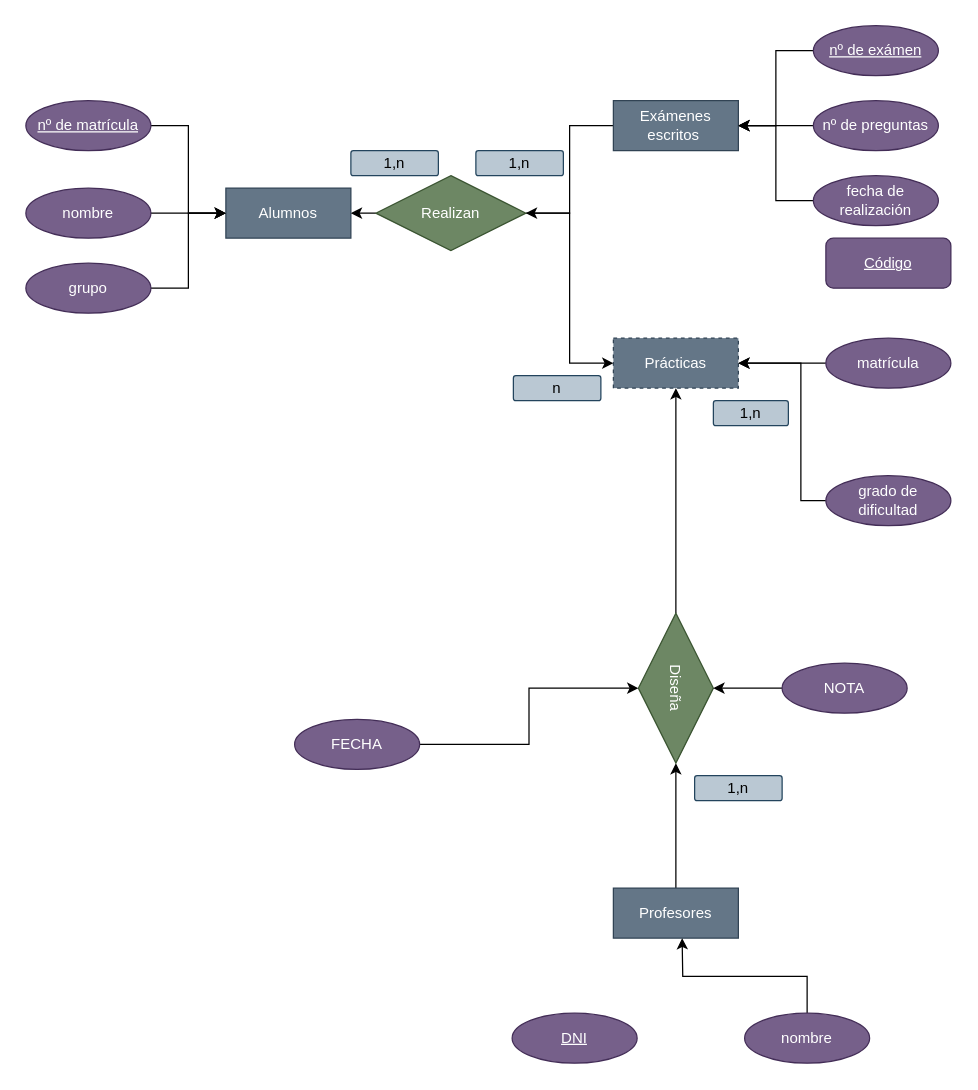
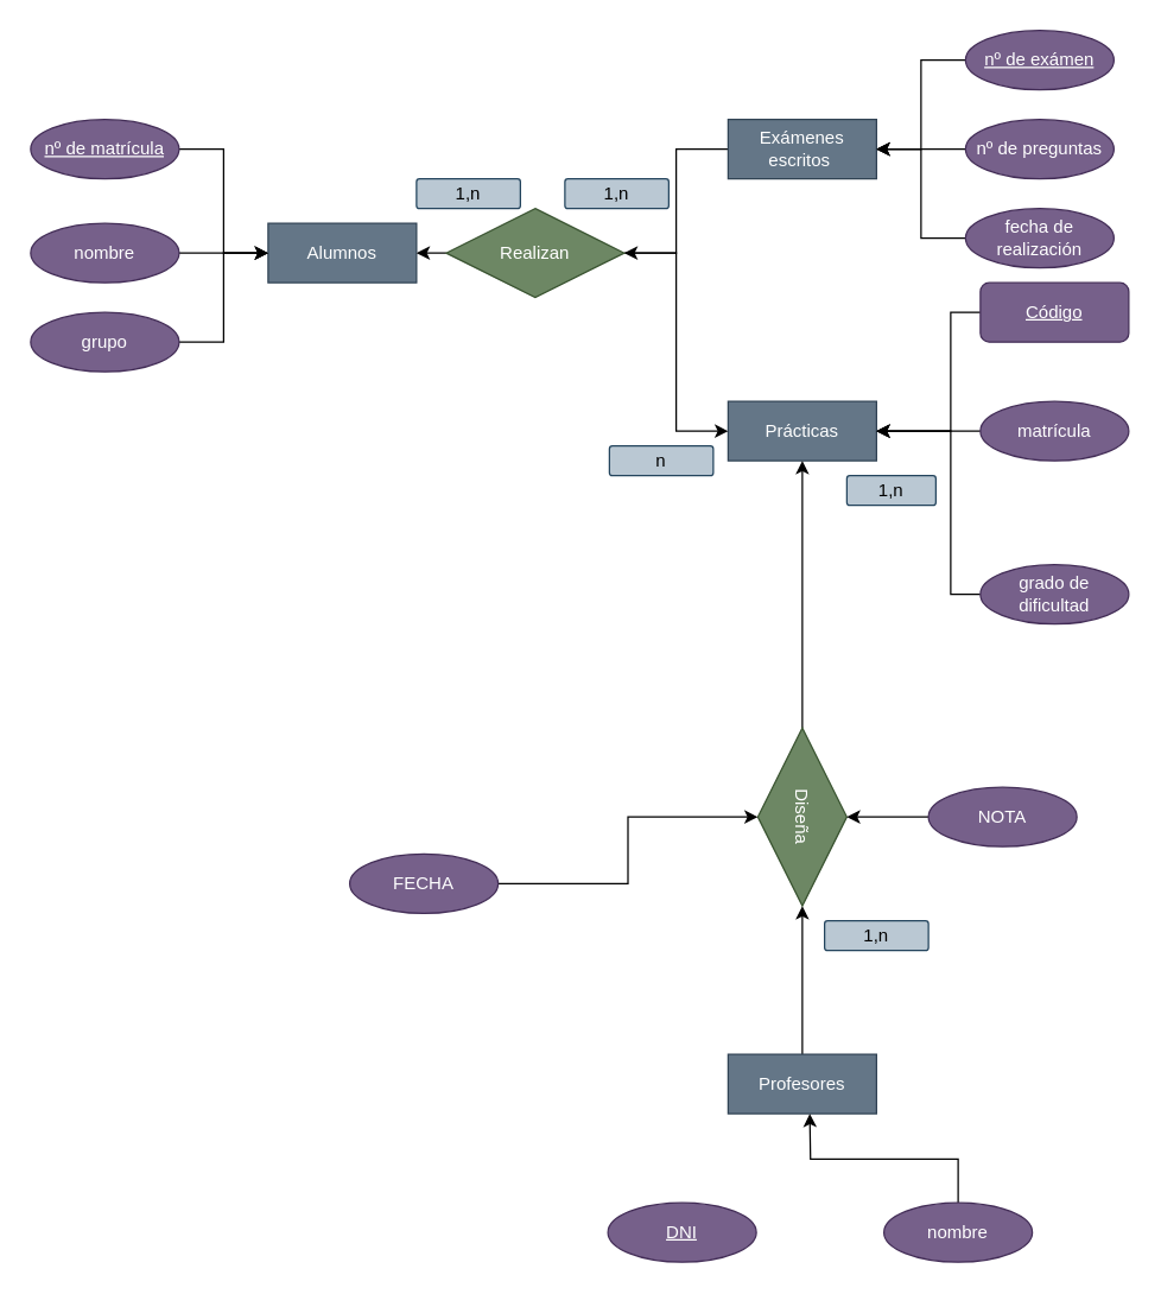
  <mxCell id="0" />
  <mxCell id="1" parent="0" />
  <mxCell id="2" value="Alumnos" style="whiteSpace=wrap;html=1;align=center;fillColor=#647687;fontColor=#ffffff;strokeColor=#314354;" parent="1" vertex="1"><mxGeometry x="180" y="150" width="100" height="40" as="geometry" /></mxCell>
  <mxCell id="3" style="edgeStyle=orthogonalEdgeStyle;rounded=0;orthogonalLoop=1;jettySize=auto;html=1;exitX=0;exitY=0.5;exitDx=0;exitDy=0;entryX=1;entryY=0.5;entryDx=0;entryDy=0;" parent="1" source="4" target="6" edge="1"><mxGeometry relative="1" as="geometry" /></mxCell>
  <mxCell id="4" value="nº de exámen" style="ellipse;whiteSpace=wrap;html=1;align=center;fontStyle=4;fillColor=#76608a;fontColor=#ffffff;strokeColor=#432D57;" parent="1" vertex="1"><mxGeometry x="650" y="20" width="100" height="40" as="geometry" /></mxCell>
  <mxCell id="5" style="edgeStyle=orthogonalEdgeStyle;rounded=0;orthogonalLoop=1;jettySize=auto;html=1;exitX=0;exitY=0.5;exitDx=0;exitDy=0;entryX=1;entryY=0.5;entryDx=0;entryDy=0;" parent="1" source="6" target="22" edge="1"><mxGeometry relative="1" as="geometry" /></mxCell>
  <mxCell id="6" value="Exámenes escritos&amp;nbsp;" style="whiteSpace=wrap;html=1;align=center;fillColor=#647687;fontColor=#ffffff;strokeColor=#314354;" parent="1" vertex="1"><mxGeometry x="490" y="80" width="100" height="40" as="geometry" /></mxCell>
- <mxCell id="7" value="Prácticas" style="whiteSpace=wrap;html=1;align=center;fillColor=#647687;fontColor=#ffffff;strokeColor=#314354;dashed=1;" parent="1" vertex="1"><mxGeometry x="490" y="270" width="100" height="40" as="geometry" /></mxCell>
+ <mxCell id="7" value="Prácticas" style="whiteSpace=wrap;html=1;align=center;fillColor=#647687;fontColor=#ffffff;strokeColor=#314354;" parent="1" vertex="1"><mxGeometry x="490" y="270" width="100" height="40" as="geometry" /></mxCell>
  <mxCell id="8" style="edgeStyle=orthogonalEdgeStyle;rounded=0;orthogonalLoop=1;jettySize=auto;html=1;exitX=1;exitY=0.5;exitDx=0;exitDy=0;entryX=0;entryY=0.5;entryDx=0;entryDy=0;" parent="1" source="9" target="2" edge="1"><mxGeometry relative="1" as="geometry" /></mxCell>
  <mxCell id="9" value="nº de matrícula" style="ellipse;whiteSpace=wrap;html=1;align=center;fontStyle=4;fillColor=#76608a;fontColor=#ffffff;strokeColor=#432D57;" parent="1" vertex="1"><mxGeometry x="20" y="80" width="100" height="40" as="geometry" /></mxCell>
+ <mxCell id="10" style="edgeStyle=orthogonalEdgeStyle;rounded=0;orthogonalLoop=1;jettySize=auto;html=1;exitX=0;exitY=0.5;exitDx=0;exitDy=0;entryX=1;entryY=0.5;entryDx=0;entryDy=0;" parent="1" source="11" target="7" edge="1"><mxGeometry relative="1" as="geometry"><Array as="points"><mxPoint x="640" y="210" /><mxPoint x="640" y="290" /></Array></mxGeometry></mxCell>
  <mxCell id="11" value="Código" style="whiteSpace=wrap;html=1;align=center;fontStyle=4;fillColor=#76608a;fontColor=#ffffff;strokeColor=#432D57;rounded=1;" parent="1" vertex="1"><mxGeometry x="660" y="190" width="100" height="40" as="geometry" /></mxCell>
  <mxCell id="12" style="edgeStyle=orthogonalEdgeStyle;rounded=0;orthogonalLoop=1;jettySize=auto;html=1;exitX=1;exitY=0.5;exitDx=0;exitDy=0;entryX=0;entryY=0.5;entryDx=0;entryDy=0;" parent="1" source="13" target="2" edge="1"><mxGeometry relative="1" as="geometry" /></mxCell>
  <mxCell id="13" value="nombre" style="ellipse;whiteSpace=wrap;html=1;align=center;fillColor=#76608a;fontColor=#ffffff;strokeColor=#432D57;" parent="1" vertex="1"><mxGeometry x="20" y="150" width="100" height="40" as="geometry" /></mxCell>
  <mxCell id="14" style="edgeStyle=orthogonalEdgeStyle;rounded=0;orthogonalLoop=1;jettySize=auto;html=1;exitX=1;exitY=0.5;exitDx=0;exitDy=0;entryX=0;entryY=0.5;entryDx=0;entryDy=0;" parent="1" source="15" target="2" edge="1"><mxGeometry relative="1" as="geometry" /></mxCell>
  <mxCell id="15" value="grupo" style="ellipse;whiteSpace=wrap;html=1;align=center;fillColor=#76608a;fontColor=#ffffff;strokeColor=#432D57;" parent="1" vertex="1"><mxGeometry x="20" y="210" width="100" height="40" as="geometry" /></mxCell>
  <mxCell id="16" style="edgeStyle=orthogonalEdgeStyle;rounded=0;orthogonalLoop=1;jettySize=auto;html=1;exitX=0;exitY=0.5;exitDx=0;exitDy=0;entryX=1;entryY=0.5;entryDx=0;entryDy=0;" parent="1" source="17" target="6" edge="1"><mxGeometry relative="1" as="geometry" /></mxCell>
  <mxCell id="17" value="nº de preguntas&lt;span style=&quot;color: rgba(0, 0, 0, 0); font-family: monospace; font-size: 0px; text-align: start; text-wrap: nowrap;&quot;&gt;%3CmxGraphModel%3E%3Croot%3E%3CmxCell%20id%3D%220%22%2F%3E%3CmxCell%20id%3D%221%22%20parent%3D%220%22%2F%3E%3CmxCell%20id%3D%222%22%20value%3D%22c%26lt%3Bspan%20style%3D%26quot%3Bcolor%3A%20rgba(0%2C%200%2C%200%2C%200)%3B%20font-family%3A%20monospace%3B%20font-size%3A%200px%3B%20text-align%3A%20start%3B%20text-wrap%3A%20nowrap%3B%26quot%3B%26gt%3B%253CmxGraphModel%253E%253Croot%253E%253CmxCell%2520id%253D%25220%2522%252F%253E%253CmxCell%2520id%253D%25221%2522%2520parent%253D%25220%2522%252F%253E%253CmxCell%2520id%253D%25222%2522%2520value%253D%2522Attribute%2522%2520style%253D%2522ellipse%253BwhiteSpace%253Dwrap%253Bhtml%253D1%253Balign%253Dcenter%253BfontStyle%253D4%253B%2522%2520vertex%253D%25221%2522%2520parent%253D%25221%2522%253E%253CmxGeometry%2520x%253D%2522280%2522%2520y%253D%252280%2522%2520width%253D%2522100%2522%2520height%253D%252240%2522%2520as%253D%2522geometry%2522%252F%253E%253C%252FmxCell%253E%253C%252Froot%253E%253C%252FmxGraphModel%253%26lt%3B%2Fspan%26gt%3B%22%20style%3D%22ellipse%3BwhiteSpace%3Dwrap%3Bhtml%3D1%3Balign%3Dcenter%3B%22%20vertex%3D%221%22%20parent%3D%221%22%3E%3CmxGeometry%20x%3D%2240%22%20y%3D%22140%22%20width%3D%22100%22%20height%3D%2240%22%20as%3D%22geometry%22%2F%3E%3C%2FmxCell%3E%3C%2Froot%3E%3C%2FmxGraphModel%3E&lt;/span&gt;" style="ellipse;whiteSpace=wrap;html=1;align=center;fillColor=#76608a;fontColor=#ffffff;strokeColor=#432D57;" parent="1" vertex="1"><mxGeometry x="650" y="80" width="100" height="40" as="geometry" /></mxCell>
  <mxCell id="18" style="edgeStyle=orthogonalEdgeStyle;rounded=0;orthogonalLoop=1;jettySize=auto;html=1;exitX=0;exitY=0.5;exitDx=0;exitDy=0;entryX=1;entryY=0.5;entryDx=0;entryDy=0;" parent="1" source="19" target="6" edge="1"><mxGeometry relative="1" as="geometry" /></mxCell>
  <mxCell id="19" value="fecha de realización" style="ellipse;whiteSpace=wrap;html=1;align=center;fillColor=#76608a;fontColor=#ffffff;strokeColor=#432D57;" parent="1" vertex="1"><mxGeometry x="650" y="140" width="100" height="40" as="geometry" /></mxCell>
  <mxCell id="20" style="edgeStyle=orthogonalEdgeStyle;rounded=0;orthogonalLoop=1;jettySize=auto;html=1;exitX=1;exitY=0.5;exitDx=0;exitDy=0;entryX=0;entryY=0.5;entryDx=0;entryDy=0;" parent="1" source="22" target="7" edge="1"><mxGeometry relative="1" as="geometry" /></mxCell>
  <mxCell id="21" style="edgeStyle=orthogonalEdgeStyle;rounded=0;orthogonalLoop=1;jettySize=auto;html=1;exitX=0;exitY=0.5;exitDx=0;exitDy=0;entryX=1;entryY=0.5;entryDx=0;entryDy=0;" parent="1" source="22" target="2" edge="1"><mxGeometry relative="1" as="geometry" /></mxCell>
  <mxCell id="22" value="Realizan" style="shape=rhombus;perimeter=rhombusPerimeter;whiteSpace=wrap;html=1;align=center;fillColor=#6d8764;fontColor=#ffffff;strokeColor=#3A5431;" parent="1" vertex="1"><mxGeometry x="300" y="140" width="120" height="60" as="geometry" /></mxCell>
  <mxCell id="23" style="edgeStyle=orthogonalEdgeStyle;rounded=0;orthogonalLoop=1;jettySize=auto;html=1;exitX=0.5;exitY=0;exitDx=0;exitDy=0;entryX=1;entryY=0.5;entryDx=0;entryDy=0;" parent="1" source="24" target="30" edge="1"><mxGeometry relative="1" as="geometry" /></mxCell>
  <mxCell id="24" value="Profesores" style="whiteSpace=wrap;html=1;align=center;fillColor=#647687;fontColor=#ffffff;strokeColor=#314354;" parent="1" vertex="1"><mxGeometry x="490" y="710" width="100" height="40" as="geometry" /></mxCell>
  <mxCell id="25" style="edgeStyle=orthogonalEdgeStyle;rounded=0;orthogonalLoop=1;jettySize=auto;html=1;exitX=0;exitY=0.5;exitDx=0;exitDy=0;entryX=1;entryY=0.5;entryDx=0;entryDy=0;" parent="1" source="26" target="7" edge="1"><mxGeometry relative="1" as="geometry"><Array as="points"><mxPoint x="640" y="400" /><mxPoint x="640" y="290" /></Array></mxGeometry></mxCell>
  <mxCell id="26" value="grado de dificultad" style="ellipse;whiteSpace=wrap;html=1;align=center;fillColor=#76608a;fontColor=#ffffff;strokeColor=#432D57;" parent="1" vertex="1"><mxGeometry x="660" y="380" width="100" height="40" as="geometry" /></mxCell>
  <mxCell id="27" style="edgeStyle=orthogonalEdgeStyle;rounded=0;orthogonalLoop=1;jettySize=auto;html=1;exitX=0;exitY=0.5;exitDx=0;exitDy=0;entryX=1;entryY=0.5;entryDx=0;entryDy=0;" parent="1" source="28" target="7" edge="1"><mxGeometry relative="1" as="geometry"><Array as="points"><mxPoint x="640" y="290" /><mxPoint x="640" y="290" /></Array></mxGeometry></mxCell>
  <mxCell id="28" value="matrícula" style="ellipse;whiteSpace=wrap;html=1;align=center;fillColor=#76608a;fontColor=#ffffff;strokeColor=#432D57;" parent="1" vertex="1"><mxGeometry x="660" y="270" width="100" height="40" as="geometry" /></mxCell>
  <mxCell id="29" style="edgeStyle=orthogonalEdgeStyle;rounded=0;orthogonalLoop=1;jettySize=auto;html=1;exitX=0;exitY=0.5;exitDx=0;exitDy=0;entryX=0.5;entryY=1;entryDx=0;entryDy=0;" parent="1" source="30" target="7" edge="1"><mxGeometry relative="1" as="geometry" /></mxCell>
  <mxCell id="30" value="Diseña" style="shape=rhombus;perimeter=rhombusPerimeter;whiteSpace=wrap;html=1;align=center;rotation=90;fillColor=#6d8764;fontColor=#ffffff;strokeColor=#3A5431;" parent="1" vertex="1"><mxGeometry x="480" y="520" width="120" height="60" as="geometry" /></mxCell>
  <mxCell id="31" style="edgeStyle=orthogonalEdgeStyle;rounded=0;orthogonalLoop=1;jettySize=auto;html=1;exitX=0.5;exitY=0;exitDx=0;exitDy=0;" parent="1" source="32" edge="1"><mxGeometry relative="1" as="geometry"><mxPoint x="545" y="750" as="targetPoint" /></mxGeometry></mxCell>
  <mxCell id="32" value="nombre" style="ellipse;whiteSpace=wrap;html=1;align=center;fillColor=#76608a;fontColor=#ffffff;strokeColor=#432D57;" parent="1" vertex="1"><mxGeometry x="595" y="810" width="100" height="40" as="geometry" /></mxCell>
  <mxCell id="33" value="DNI" style="ellipse;whiteSpace=wrap;html=1;align=center;fontStyle=4;fillColor=#76608a;fontColor=#ffffff;strokeColor=#432D57;" parent="1" vertex="1"><mxGeometry x="409" y="810" width="100" height="40" as="geometry" /></mxCell>
  <mxCell id="34" style="edgeStyle=orthogonalEdgeStyle;rounded=0;orthogonalLoop=1;jettySize=auto;html=1;exitX=1;exitY=0.5;exitDx=0;exitDy=0;entryX=0.5;entryY=1;entryDx=0;entryDy=0;" parent="1" source="35" target="30" edge="1"><mxGeometry relative="1" as="geometry" /></mxCell>
  <mxCell id="35" value="FECHA" style="ellipse;whiteSpace=wrap;html=1;align=center;fillColor=#76608a;fontColor=#ffffff;strokeColor=#432D57;" parent="1" vertex="1"><mxGeometry x="235" y="575" width="100" height="40" as="geometry" /></mxCell>
  <mxCell id="36" value="1,n" style="rounded=1;arcSize=10;whiteSpace=wrap;html=1;align=center;fillColor=#bac8d3;strokeColor=#23445d;" parent="1" vertex="1"><mxGeometry x="380" y="120" width="70" height="20" as="geometry" /></mxCell>
  <mxCell id="37" value="1,n" style="rounded=1;arcSize=10;whiteSpace=wrap;html=1;align=center;fillColor=#bac8d3;strokeColor=#23445d;" parent="1" vertex="1"><mxGeometry x="555" y="620" width="70" height="20" as="geometry" /></mxCell>
  <mxCell id="38" value="n" style="rounded=1;arcSize=10;whiteSpace=wrap;html=1;align=center;fillColor=#bac8d3;strokeColor=#23445d;" parent="1" vertex="1"><mxGeometry x="410" y="300" width="70" height="20" as="geometry" /></mxCell>
  <mxCell id="39" value="1,n" style="rounded=1;arcSize=10;whiteSpace=wrap;html=1;align=center;fillColor=#bac8d3;strokeColor=#23445d;" parent="1" vertex="1"><mxGeometry x="280" y="120" width="70" height="20" as="geometry" /></mxCell>
  <mxCell id="40" value="1,n" style="rounded=1;arcSize=10;whiteSpace=wrap;html=1;align=center;fillColor=#bac8d3;strokeColor=#23445d;" parent="1" vertex="1"><mxGeometry x="570" y="320" width="60" height="20" as="geometry" /></mxCell>
  <mxCell id="41" style="edgeStyle=orthogonalEdgeStyle;rounded=0;orthogonalLoop=1;jettySize=auto;html=1;exitX=0;exitY=0.5;exitDx=0;exitDy=0;entryX=0.5;entryY=0;entryDx=0;entryDy=0;" parent="1" source="42" target="30" edge="1"><mxGeometry relative="1" as="geometry" /></mxCell>
  <mxCell id="42" value="NOTA" style="ellipse;whiteSpace=wrap;html=1;align=center;fillColor=#76608a;fontColor=#ffffff;strokeColor=#432D57;" parent="1" vertex="1"><mxGeometry x="625" y="530" width="100" height="40" as="geometry" /></mxCell>
